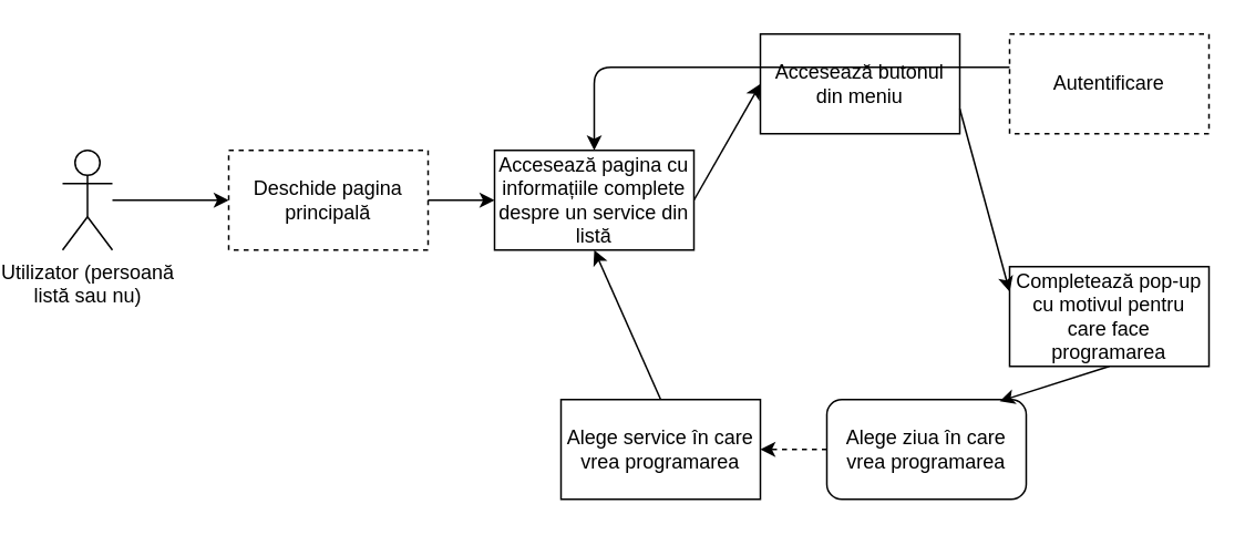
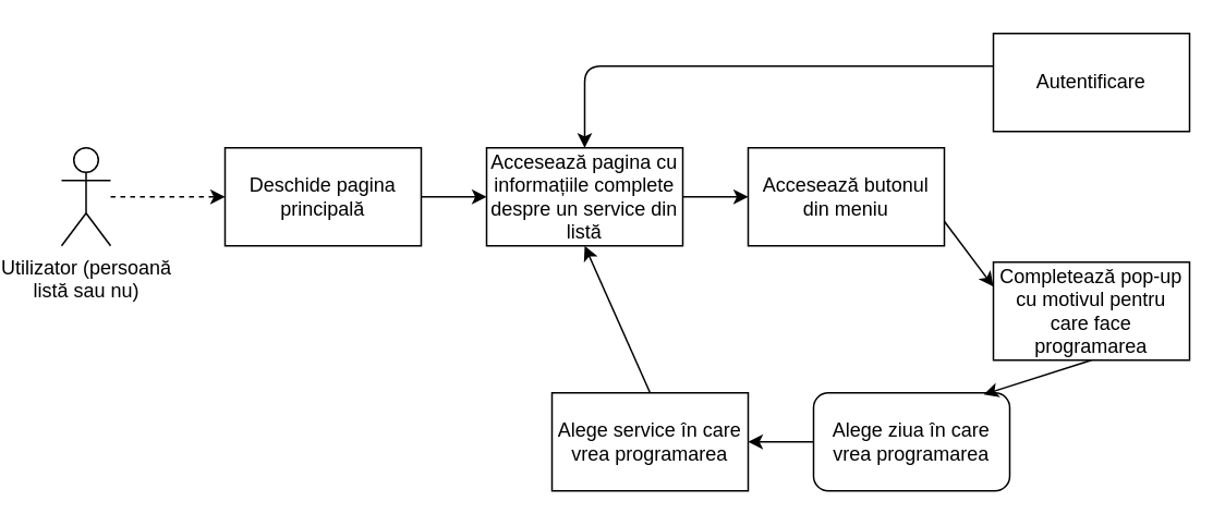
  <mxCell id="0" />
  <mxCell id="1" parent="0" />
  <mxCell id="2" value="Utilizator (persoană &lt;br&gt;listă sau nu)" style="shape=umlActor;verticalLabelPosition=bottom;labelBackgroundColor=#ffffff;verticalAlign=top;html=1;outlineConnect=0;" vertex="1" parent="1"><mxGeometry x="20" y="90" width="30" height="60" as="geometry" /></mxCell>
  <mxCell id="3" value="Accesează pagina cu informațiile complete despre un service din listă" style="rounded=0;whiteSpace=wrap;html=1;" vertex="1" parent="1"><mxGeometry x="280" y="90" width="120" height="60" as="geometry" /></mxCell>
- <mxCell id="4" value="Deschide pagina principală" style="rounded=0;whiteSpace=wrap;html=1;dashed=1;" vertex="1" parent="1"><mxGeometry x="120" y="90" width="120" height="60" as="geometry" /></mxCell>
- <mxCell id="5" value="" style="endArrow=classic;html=1;entryX=0;entryY=0.5;entryDx=0;entryDy=0;" edge="1" parent="1" source="2" target="4"><mxGeometry width="50" height="50" relative="1" as="geometry"><mxPoint x="-20" y="260" as="sourcePoint" /><mxPoint x="30" y="210" as="targetPoint" /></mxGeometry></mxCell>
+ <mxCell id="4" value="Deschide pagina principală" style="rounded=0;whiteSpace=wrap;html=1;" vertex="1" parent="1"><mxGeometry x="120" y="90" width="120" height="60" as="geometry" /></mxCell>
+ <mxCell id="5" value="" style="endArrow=classic;html=1;entryX=0;entryY=0.5;entryDx=0;entryDy=0;dashed=1;" edge="1" parent="1" source="2" target="4"><mxGeometry width="50" height="50" relative="1" as="geometry"><mxPoint x="-20" y="260" as="sourcePoint" /><mxPoint x="30" y="210" as="targetPoint" /></mxGeometry></mxCell>
  <mxCell id="6" value="" style="endArrow=classic;html=1;entryX=0;entryY=0.5;entryDx=0;entryDy=0;exitX=1;exitY=0.5;exitDx=0;exitDy=0;" edge="1" parent="1" source="4" target="3"><mxGeometry width="50" height="50" relative="1" as="geometry"><mxPoint x="-20" y="260" as="sourcePoint" /><mxPoint x="30" y="210" as="targetPoint" /></mxGeometry></mxCell>
- <mxCell id="7" value="Accesează butonul din meniu" style="rounded=0;whiteSpace=wrap;html=1;" vertex="1" parent="1"><mxGeometry x="440" y="20" width="120" height="60" as="geometry" /></mxCell>
+ <mxCell id="7" value="Accesează butonul din meniu" style="rounded=0;whiteSpace=wrap;html=1;" vertex="1" parent="1"><mxGeometry x="440" y="90" width="120" height="60" as="geometry" /></mxCell>
  <mxCell id="8" value="" style="endArrow=classic;html=1;entryX=0;entryY=0.5;entryDx=0;entryDy=0;exitX=1;exitY=0.5;exitDx=0;exitDy=0;" edge="1" parent="1" source="3" target="7"><mxGeometry width="50" height="50" relative="1" as="geometry"><mxPoint x="-20" y="260" as="sourcePoint" /><mxPoint x="30" y="210" as="targetPoint" /></mxGeometry></mxCell>
- <mxCell id="9" value="Autentificare" style="rounded=0;whiteSpace=wrap;html=1;dashed=1;" vertex="1" parent="1"><mxGeometry x="590" y="20" width="120" height="60" as="geometry" /></mxCell>
+ <mxCell id="9" value="Autentificare" style="rounded=0;whiteSpace=wrap;html=1;" vertex="1" parent="1"><mxGeometry x="590" y="20" width="120" height="60" as="geometry" /></mxCell>
  <mxCell id="10" value="" style="endArrow=classic;html=1;entryX=0.5;entryY=0;entryDx=0;entryDy=0;exitX=0;exitY=0.333;exitDx=0;exitDy=0;exitPerimeter=0;" edge="1" parent="1" source="9" target="3"><mxGeometry width="50" height="50" relative="1" as="geometry"><mxPoint x="600" y="35" as="sourcePoint" /><mxPoint x="30" y="210" as="targetPoint" /><Array as="points"><mxPoint x="340" y="40" /></Array></mxGeometry></mxCell>
  <mxCell id="11" value="Completează pop-up cu motivul pentru care face programarea" style="rounded=0;whiteSpace=wrap;html=1;" vertex="1" parent="1"><mxGeometry x="590" y="160" width="120" height="60" as="geometry" /></mxCell>
  <mxCell id="12" value="" style="endArrow=classic;html=1;entryX=0;entryY=0.25;entryDx=0;entryDy=0;exitX=1;exitY=0.75;exitDx=0;exitDy=0;" edge="1" parent="1" source="7" target="11"><mxGeometry width="50" height="50" relative="1" as="geometry"><mxPoint x="-20" y="290" as="sourcePoint" /><mxPoint x="30" y="240" as="targetPoint" /></mxGeometry></mxCell>
  <mxCell id="13" value="Alege ziua în care vrea programarea" style="whiteSpace=wrap;html=1;rounded=1;" vertex="1" parent="1"><mxGeometry x="480" y="240" width="120" height="60" as="geometry" /></mxCell>
  <mxCell id="14" value="" style="endArrow=classic;html=1;entryX=0.867;entryY=0.017;entryDx=0;entryDy=0;exitX=0.5;exitY=1;exitDx=0;exitDy=0;entryPerimeter=0;" edge="1" parent="1" source="11" target="13"><mxGeometry width="50" height="50" relative="1" as="geometry"><mxPoint x="-20" y="400" as="sourcePoint" /><mxPoint x="30" y="350" as="targetPoint" /></mxGeometry></mxCell>
  <mxCell id="15" value="Alege service în care vrea programarea" style="rounded=0;whiteSpace=wrap;html=1;" vertex="1" parent="1"><mxGeometry x="320" y="240" width="120" height="60" as="geometry" /></mxCell>
- <mxCell id="16" value="" style="endArrow=classic;html=1;entryX=1;entryY=0.5;entryDx=0;entryDy=0;exitX=0;exitY=0.5;exitDx=0;exitDy=0;dashed=1;" edge="1" parent="1" source="13" target="15"><mxGeometry width="50" height="50" relative="1" as="geometry"><mxPoint x="-20" y="370" as="sourcePoint" /><mxPoint x="30" y="320" as="targetPoint" /></mxGeometry></mxCell>
+ <mxCell id="16" value="" style="endArrow=classic;html=1;entryX=1;entryY=0.5;entryDx=0;entryDy=0;exitX=0;exitY=0.5;exitDx=0;exitDy=0;" edge="1" parent="1" source="13" target="15"><mxGeometry width="50" height="50" relative="1" as="geometry"><mxPoint x="-20" y="370" as="sourcePoint" /><mxPoint x="30" y="320" as="targetPoint" /></mxGeometry></mxCell>
  <mxCell id="17" value="" style="endArrow=classic;html=1;entryX=0.5;entryY=1;entryDx=0;entryDy=0;exitX=0.5;exitY=0;exitDx=0;exitDy=0;" edge="1" parent="1" source="15" target="3"><mxGeometry width="50" height="50" relative="1" as="geometry"><mxPoint x="-20" y="370" as="sourcePoint" /><mxPoint x="30" y="320" as="targetPoint" /></mxGeometry></mxCell>
